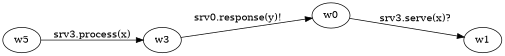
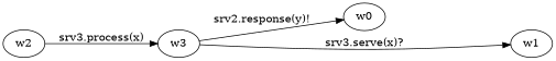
  digraph {
    rankdir=LR
    w0
    w1
-   w2 [label=w5]
+   w2
    w3
-   w0 -> w1 [label="srv3.serve(x)?"]
+   w3 -> w1 [label="srv3.serve(x)?"]
    w2 -> w3 [label="srv3.process(x)"]
-   w3 -> w0 [label="srv0.response(y)!"]
+   w3 -> w0 [label="srv2.response(y)!"]
  }
